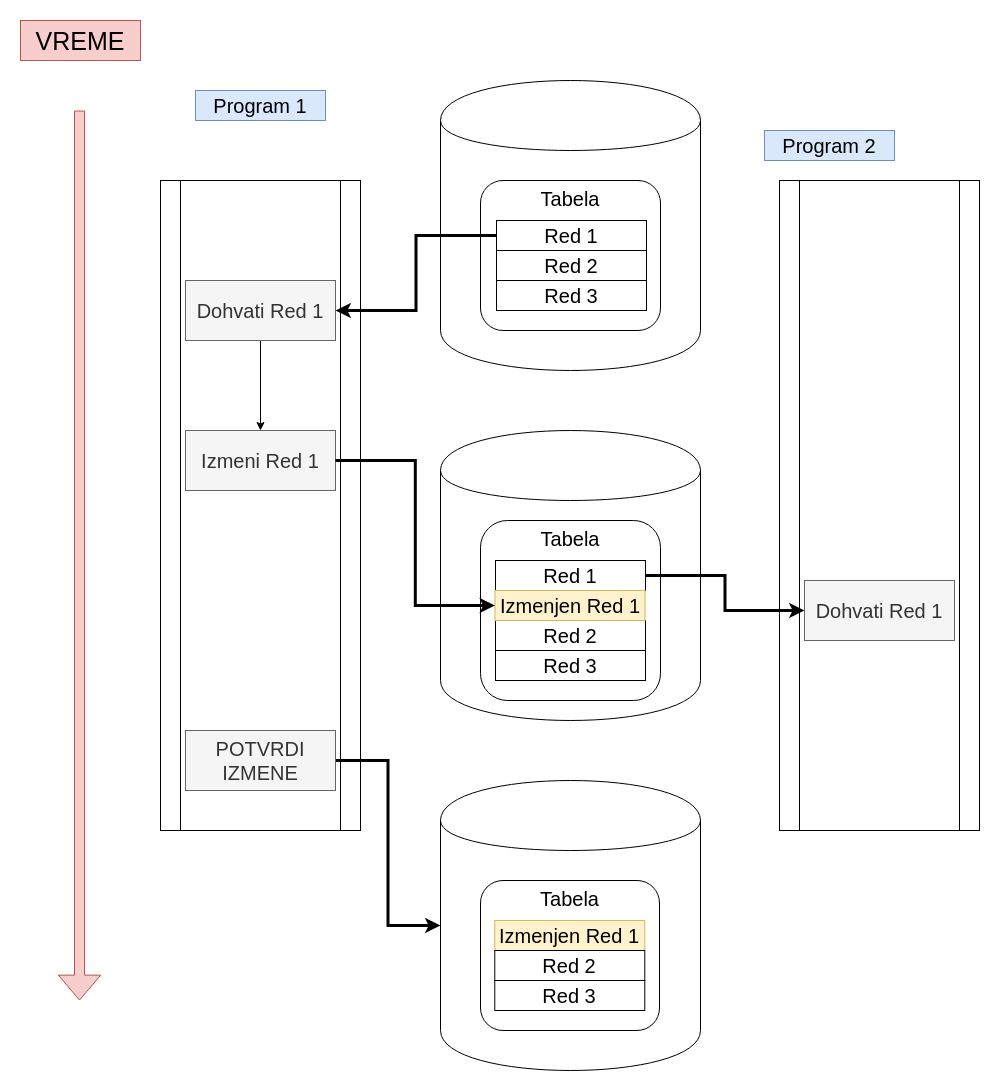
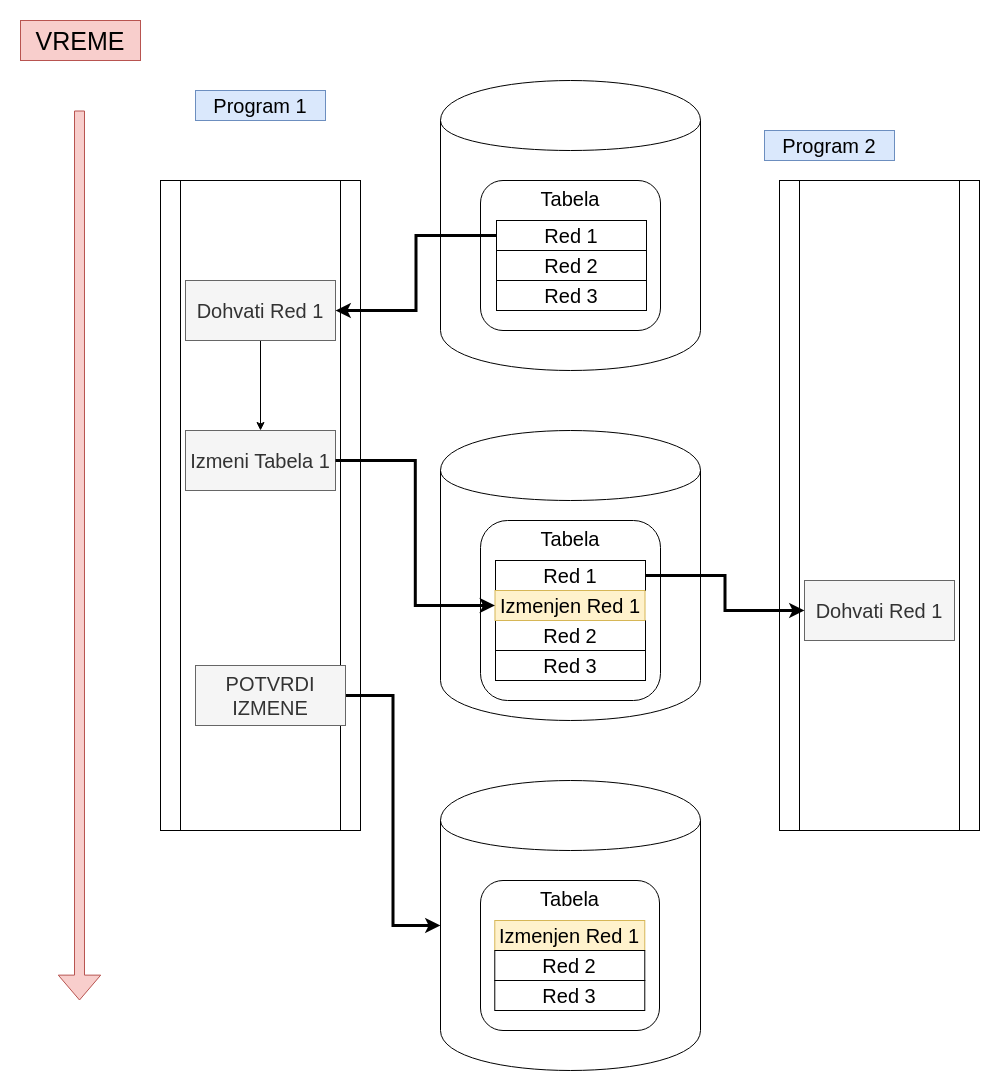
  <mxCell id="0" />
  <mxCell id="1" parent="0" />
  <mxCell id="2" value="" style="shape=process;whiteSpace=wrap;html=1;backgroundOutline=1;verticalAlign=top;fontSize=20;" vertex="1" parent="1"><mxGeometry x="160" y="180" width="200" height="650" as="geometry" /></mxCell>
  <mxCell id="3" style="edgeStyle=orthogonalEdgeStyle;rounded=0;orthogonalLoop=1;jettySize=auto;html=1;exitX=0.5;exitY=1;exitDx=0;exitDy=0;entryX=0.5;entryY=0;entryDx=0;entryDy=0;fontSize=20;" edge="1" parent="1" source="4" target="5"><mxGeometry relative="1" as="geometry" /></mxCell>
  <mxCell id="4" value="Dohvati Red 1" style="text;html=1;strokeColor=#666666;fillColor=#f5f5f5;align=center;verticalAlign=middle;whiteSpace=wrap;rounded=0;fontColor=#333333;fontSize=20;" vertex="1" parent="1"><mxGeometry x="185" y="280" width="150" height="60" as="geometry" /></mxCell>
- <mxCell id="5" value="Izmeni Red 1" style="text;html=1;strokeColor=#666666;fillColor=#f5f5f5;align=center;verticalAlign=middle;whiteSpace=wrap;rounded=0;fontColor=#333333;fontSize=20;" vertex="1" parent="1"><mxGeometry x="185" y="430" width="150" height="60" as="geometry" /></mxCell>
+ <mxCell id="5" value="Izmeni Tabela 1" style="text;html=1;strokeColor=#666666;fillColor=#f5f5f5;align=center;verticalAlign=middle;whiteSpace=wrap;rounded=0;fontColor=#333333;fontSize=20;" vertex="1" parent="1"><mxGeometry x="185" y="430" width="150" height="60" as="geometry" /></mxCell>
  <mxCell id="6" value="" style="shape=process;whiteSpace=wrap;html=1;backgroundOutline=1;verticalAlign=top;fontSize=20;" vertex="1" parent="1"><mxGeometry x="779" y="180" width="200" height="650" as="geometry" /></mxCell>
  <mxCell id="7" value="Dohvati Red 1" style="text;html=1;strokeColor=#666666;fillColor=#f5f5f5;align=center;verticalAlign=middle;whiteSpace=wrap;rounded=0;fontColor=#333333;fontSize=20;" vertex="1" parent="1"><mxGeometry x="804" y="580" width="150" height="60" as="geometry" /></mxCell>
  <mxCell id="8" value="Program 1" style="text;html=1;strokeColor=#6c8ebf;fillColor=#dae8fc;align=center;verticalAlign=middle;whiteSpace=wrap;rounded=0;fontSize=20;" vertex="1" parent="1"><mxGeometry x="195" y="90" width="130" height="30" as="geometry" /></mxCell>
  <mxCell id="9" value="Program 2" style="text;html=1;strokeColor=#6c8ebf;fillColor=#dae8fc;align=center;verticalAlign=middle;whiteSpace=wrap;rounded=0;fontSize=20;" vertex="1" parent="1"><mxGeometry x="764" y="130" width="130" height="30" as="geometry" /></mxCell>
  <mxCell id="10" style="edgeStyle=orthogonalEdgeStyle;rounded=0;orthogonalLoop=1;jettySize=auto;html=1;exitX=1;exitY=0.5;exitDx=0;exitDy=0;entryX=0;entryY=0.5;entryDx=0;entryDy=0;fontSize=20;strokeWidth=3;" edge="1" parent="1" source="11" target="21"><mxGeometry relative="1" as="geometry" /></mxCell>
- <mxCell id="11" value="POTVRDI IZMENE" style="text;html=1;strokeColor=#666666;fillColor=#f5f5f5;align=center;verticalAlign=middle;whiteSpace=wrap;rounded=0;fontColor=#333333;fontSize=20;" vertex="1" parent="1"><mxGeometry x="185" y="730" width="150" height="60" as="geometry" /></mxCell>
+ <mxCell id="11" value="POTVRDI IZMENE" style="text;html=1;strokeColor=#666666;fillColor=#f5f5f5;align=center;verticalAlign=middle;whiteSpace=wrap;rounded=0;fontColor=#333333;fontSize=20;" vertex="1" parent="1"><mxGeometry x="195" y="665" width="150" height="60" as="geometry" /></mxCell>
  <mxCell id="12" value="" style="shape=flexArrow;endArrow=classic;html=1;fontSize=17;fillColor=#f8cecc;strokeColor=#b85450;endWidth=31.429;endSize=7.957;" edge="1" parent="1"><mxGeometry width="50" height="50" relative="1" as="geometry"><mxPoint x="79" y="110" as="sourcePoint" /><mxPoint x="79" y="1000" as="targetPoint" /></mxGeometry></mxCell>
  <mxCell id="13" value="VREME" style="text;html=1;strokeColor=#b85450;fillColor=#f8cecc;align=center;verticalAlign=middle;whiteSpace=wrap;rounded=0;fontSize=25;" vertex="1" parent="1"><mxGeometry x="20" y="20" width="120" height="40" as="geometry" /></mxCell>
  <mxCell id="14" value="" style="shape=cylinder;whiteSpace=wrap;html=1;boundedLbl=1;backgroundOutline=1;verticalAlign=middle;labelPosition=center;verticalLabelPosition=middle;align=center;fontSize=20;" vertex="1" parent="1"><mxGeometry x="440" y="80" width="260" height="290" as="geometry" /></mxCell>
  <mxCell id="15" value="" style="group;fontSize=20;" vertex="1" connectable="0" parent="1"><mxGeometry x="480" y="180" width="180" height="150" as="geometry" /></mxCell>
  <mxCell id="16" value="Tabela" style="rounded=1;whiteSpace=wrap;html=1;verticalAlign=top;fontSize=20;" vertex="1" parent="15"><mxGeometry width="180" height="150" as="geometry" /></mxCell>
  <mxCell id="17" value="Red 1" style="rounded=0;whiteSpace=wrap;html=1;fontSize=20;" vertex="1" parent="15"><mxGeometry x="16" y="40" width="150" height="30" as="geometry" /></mxCell>
  <mxCell id="18" value="Red 2" style="rounded=0;whiteSpace=wrap;html=1;fontSize=20;" vertex="1" parent="15"><mxGeometry x="16" y="70" width="150" height="30" as="geometry" /></mxCell>
  <mxCell id="19" value="Red 3" style="rounded=0;whiteSpace=wrap;html=1;fontSize=20;" vertex="1" parent="15"><mxGeometry x="16" y="100" width="150" height="30" as="geometry" /></mxCell>
  <mxCell id="20" value="" style="shape=cylinder;whiteSpace=wrap;html=1;boundedLbl=1;backgroundOutline=1;verticalAlign=middle;labelPosition=center;verticalLabelPosition=middle;align=center;fontSize=20;" vertex="1" parent="1"><mxGeometry x="440" y="430" width="260" height="290" as="geometry" /></mxCell>
  <mxCell id="21" value="" style="shape=cylinder;whiteSpace=wrap;html=1;boundedLbl=1;backgroundOutline=1;verticalAlign=middle;labelPosition=center;verticalLabelPosition=middle;align=center;fontSize=20;" vertex="1" parent="1"><mxGeometry x="440" y="780" width="260" height="290" as="geometry" /></mxCell>
  <mxCell id="22" value="" style="group;fontSize=20;" vertex="1" connectable="0" parent="1"><mxGeometry x="480" y="880" width="180" height="150" as="geometry" /></mxCell>
  <mxCell id="23" value="Tabela" style="rounded=1;whiteSpace=wrap;html=1;verticalAlign=top;fontSize=20;" vertex="1" parent="22"><mxGeometry width="179" height="150" as="geometry" /></mxCell>
  <mxCell id="24" value="Izmenjen Red 1" style="rounded=0;whiteSpace=wrap;html=1;fillColor=#fff2cc;strokeColor=#d6b656;fontSize=20;" vertex="1" parent="22"><mxGeometry x="14.276" y="40" width="150" height="30" as="geometry" /></mxCell>
  <mxCell id="25" value="Red 2" style="rounded=0;whiteSpace=wrap;html=1;fontSize=20;" vertex="1" parent="22"><mxGeometry x="14.276" y="70" width="150" height="30" as="geometry" /></mxCell>
  <mxCell id="26" value="Red 3" style="rounded=0;whiteSpace=wrap;html=1;fontSize=20;" vertex="1" parent="22"><mxGeometry x="14.276" y="100" width="150" height="30" as="geometry" /></mxCell>
  <mxCell id="27" style="edgeStyle=orthogonalEdgeStyle;rounded=0;orthogonalLoop=1;jettySize=auto;html=1;exitX=0;exitY=0.5;exitDx=0;exitDy=0;entryX=1;entryY=0.5;entryDx=0;entryDy=0;fontSize=20;strokeWidth=3;" edge="1" parent="1" source="17" target="4"><mxGeometry relative="1" as="geometry" /></mxCell>
  <mxCell id="28" value="Tabela" style="rounded=1;whiteSpace=wrap;html=1;verticalAlign=top;fontSize=20;" vertex="1" parent="1"><mxGeometry x="480" y="520" width="180" height="180" as="geometry" /></mxCell>
  <mxCell id="29" value="Red 1" style="rounded=0;whiteSpace=wrap;html=1;fontSize=20;" vertex="1" parent="1"><mxGeometry x="495" y="560" width="150" height="30" as="geometry" /></mxCell>
  <mxCell id="30" value="Red 2" style="rounded=0;whiteSpace=wrap;html=1;fontSize=20;" vertex="1" parent="1"><mxGeometry x="495" y="620" width="150" height="30" as="geometry" /></mxCell>
  <mxCell id="31" value="Red 3" style="rounded=0;whiteSpace=wrap;html=1;fontSize=20;" vertex="1" parent="1"><mxGeometry x="495" y="650" width="150" height="30" as="geometry" /></mxCell>
  <mxCell id="32" value="Izmenjen Red 1" style="rounded=0;whiteSpace=wrap;html=1;fillColor=#fff2cc;strokeColor=#d6b656;fontSize=20;" vertex="1" parent="1"><mxGeometry x="494.5" y="590" width="150" height="30" as="geometry" /></mxCell>
  <mxCell id="33" style="edgeStyle=orthogonalEdgeStyle;rounded=0;orthogonalLoop=1;jettySize=auto;html=1;exitX=1;exitY=0.5;exitDx=0;exitDy=0;entryX=0;entryY=0.5;entryDx=0;entryDy=0;fontSize=20;strokeWidth=3;" edge="1" parent="1" source="5" target="32"><mxGeometry relative="1" as="geometry" /></mxCell>
  <mxCell id="34" style="edgeStyle=orthogonalEdgeStyle;rounded=0;orthogonalLoop=1;jettySize=auto;html=1;exitX=1;exitY=0.5;exitDx=0;exitDy=0;entryX=0;entryY=0.5;entryDx=0;entryDy=0;fontSize=20;strokeWidth=3;" edge="1" parent="1" source="29" target="7"><mxGeometry relative="1" as="geometry" /></mxCell>
